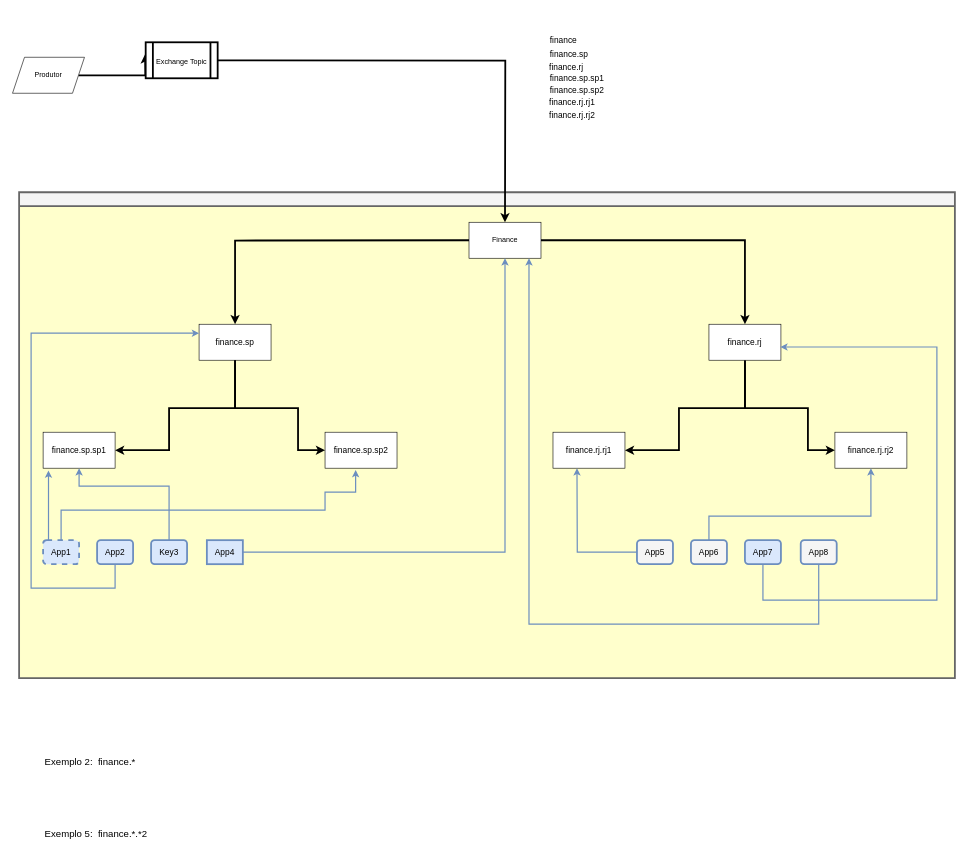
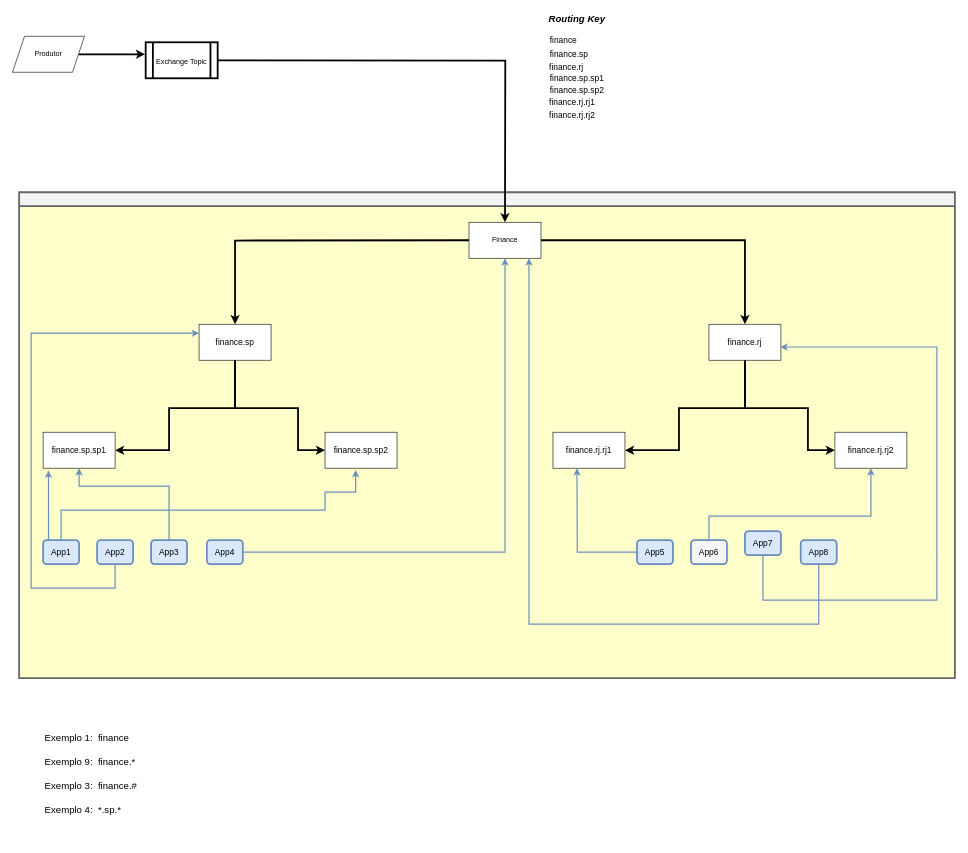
  <mxCell id="0" />
  <mxCell id="1" parent="0" />
  <mxCell id="2" style="edgeStyle=orthogonalEdgeStyle;rounded=0;orthogonalLoop=1;jettySize=auto;html=1;strokeWidth=3;" edge="1" parent="1" source="3"><mxGeometry relative="1" as="geometry"><mxPoint x="241" y="90" as="targetPoint" /></mxGeometry></mxCell>
- <mxCell id="3" value="Produtor" style="shape=parallelogram;perimeter=parallelogramPerimeter;whiteSpace=wrap;html=1;fixedSize=1;" vertex="1" parent="1"><mxGeometry x="20" y="95" width="120" height="60" as="geometry" /></mxCell>
+ <mxCell id="3" value="Produtor" style="shape=parallelogram;perimeter=parallelogramPerimeter;whiteSpace=wrap;html=1;fixedSize=1;" vertex="1" parent="1"><mxGeometry x="20" y="60" width="120" height="60" as="geometry" /></mxCell>
  <mxCell id="4" value="" style="swimlane;fillColor=#f5f5f5;strokeColor=#666666;swimlaneFillColor=#FFFFCC;strokeWidth=3;fontColor=#333333;" vertex="1" parent="1"><mxGeometry x="31" y="320" width="1560" height="810" as="geometry" /></mxCell>
  <mxCell id="5" style="edgeStyle=orthogonalEdgeStyle;rounded=0;orthogonalLoop=1;jettySize=auto;html=1;entryX=0.5;entryY=0;entryDx=0;entryDy=0;fontSize=14;strokeWidth=3;" edge="1" parent="4" source="6" target="10"><mxGeometry relative="1" as="geometry" /></mxCell>
  <mxCell id="6" value="Finance" style="rounded=0;whiteSpace=wrap;html=1;" vertex="1" parent="4"><mxGeometry x="750" y="50" width="120" height="60" as="geometry" /></mxCell>
  <mxCell id="7" value="&lt;span style=&quot;font-size: 14px ; text-align: left&quot;&gt;finance.sp&lt;/span&gt;" style="rounded=0;whiteSpace=wrap;html=1;" vertex="1" parent="4"><mxGeometry x="300" y="220" width="120" height="60" as="geometry" /></mxCell>
  <mxCell id="8" style="edgeStyle=orthogonalEdgeStyle;rounded=0;orthogonalLoop=1;jettySize=auto;html=1;entryX=1;entryY=0.5;entryDx=0;entryDy=0;fontSize=14;strokeWidth=3;" edge="1" parent="4" source="10" target="11"><mxGeometry relative="1" as="geometry"><Array as="points"><mxPoint x="1210" y="360" /><mxPoint x="1100" y="360" /><mxPoint x="1100" y="430" /></Array></mxGeometry></mxCell>
  <mxCell id="9" style="edgeStyle=orthogonalEdgeStyle;rounded=0;orthogonalLoop=1;jettySize=auto;html=1;entryX=0;entryY=0.5;entryDx=0;entryDy=0;fontSize=14;strokeWidth=3;" edge="1" parent="4" source="10" target="12"><mxGeometry relative="1" as="geometry"><Array as="points"><mxPoint x="1210" y="360" /><mxPoint x="1315" y="360" /><mxPoint x="1315" y="430" /></Array></mxGeometry></mxCell>
  <mxCell id="10" value="&lt;span style=&quot;font-size: 14px ; text-align: left&quot;&gt;finance.rj&lt;/span&gt;" style="rounded=0;whiteSpace=wrap;html=1;" vertex="1" parent="4"><mxGeometry x="1150" y="220" width="120" height="60" as="geometry" /></mxCell>
  <mxCell id="11" value="&lt;span style=&quot;font-size: 14px ; text-align: left&quot;&gt;finance.rj.rj1&lt;/span&gt;" style="rounded=0;whiteSpace=wrap;html=1;" vertex="1" parent="4"><mxGeometry x="890" y="400" width="120" height="60" as="geometry" /></mxCell>
  <mxCell id="12" value="&lt;span style=&quot;font-size: 14px ; text-align: left&quot;&gt;finance.rj.rj2&lt;/span&gt;" style="rounded=0;whiteSpace=wrap;html=1;" vertex="1" parent="4"><mxGeometry x="1360" y="400" width="120" height="60" as="geometry" /></mxCell>
  <mxCell id="13" style="edgeStyle=orthogonalEdgeStyle;rounded=0;orthogonalLoop=1;jettySize=auto;html=1;fontSize=14;strokeWidth=3;exitX=1;exitY=0.5;exitDx=0;exitDy=0;" edge="1" parent="4"><mxGeometry relative="1" as="geometry"><mxPoint x="330" y="-220" as="sourcePoint" /><mxPoint x="810" y="50" as="targetPoint" /></mxGeometry></mxCell>
- <mxCell id="14" value="App1" style="rounded=1;whiteSpace=wrap;html=1;glass=0;labelBackgroundColor=none;fontSize=14;strokeColor=#6c8ebf;strokeWidth=3;fillColor=#dae8fc;dashed=1;" vertex="1" parent="4"><mxGeometry x="40" y="580" width="60" height="40" as="geometry" /></mxCell>
+ <mxCell id="14" value="App1" style="rounded=1;whiteSpace=wrap;html=1;glass=0;labelBackgroundColor=none;fontSize=14;strokeColor=#6c8ebf;strokeWidth=3;fillColor=#dae8fc;" vertex="1" parent="4"><mxGeometry x="40" y="580" width="60" height="40" as="geometry" /></mxCell>
+ <mxCell id="15" value="Routing Key" style="text;html=1;align=left;verticalAlign=middle;resizable=0;points=[];autosize=1;strokeColor=none;fillColor=none;strokeWidth=3;glass=0;perimeterSpacing=11;fontStyle=3;fontSize=16;labelBackgroundColor=none;" vertex="1" parent="1"><mxGeometry x="912" y="20" width="110" height="20" as="geometry" /></mxCell>
  <mxCell id="16" value="finance" style="text;html=1;align=left;verticalAlign=middle;resizable=0;points=[];autosize=1;strokeColor=none;fillColor=none;fontSize=14;" vertex="1" parent="1"><mxGeometry x="914" y="57" width="60" height="20" as="geometry" /></mxCell>
  <mxCell id="17" value="finance.sp" style="text;html=1;align=left;verticalAlign=middle;resizable=0;points=[];autosize=1;strokeColor=none;fillColor=none;fontSize=14;" vertex="1" parent="1"><mxGeometry x="914" y="80" width="80" height="20" as="geometry" /></mxCell>
  <mxCell id="18" value="finance.rj" style="text;html=1;align=left;verticalAlign=middle;resizable=0;points=[];autosize=1;strokeColor=none;fillColor=none;fontSize=14;" vertex="1" parent="1"><mxGeometry x="913" y="101" width="70" height="20" as="geometry" /></mxCell>
  <mxCell id="19" value="finance.sp.sp1" style="text;html=1;align=left;verticalAlign=middle;resizable=0;points=[];autosize=1;strokeColor=none;fillColor=none;fontSize=14;" vertex="1" parent="1"><mxGeometry x="914" y="120" width="110" height="20" as="geometry" /></mxCell>
  <mxCell id="20" value="finance.sp.sp2" style="text;html=1;align=left;verticalAlign=middle;resizable=0;points=[];autosize=1;strokeColor=none;fillColor=none;fontSize=14;" vertex="1" parent="1"><mxGeometry x="914" y="140" width="110" height="20" as="geometry" /></mxCell>
  <mxCell id="21" value="finance.rj.rj1" style="text;html=1;align=left;verticalAlign=middle;resizable=0;points=[];autosize=1;strokeColor=none;fillColor=none;fontSize=14;" vertex="1" parent="1"><mxGeometry x="913" y="160" width="90" height="20" as="geometry" /></mxCell>
  <mxCell id="22" value="finance.rj.rj2" style="text;html=1;align=left;verticalAlign=middle;resizable=0;points=[];autosize=1;strokeColor=none;fillColor=none;fontSize=14;" vertex="1" parent="1"><mxGeometry x="913" y="181" width="90" height="20" as="geometry" /></mxCell>
  <mxCell id="23" style="edgeStyle=orthogonalEdgeStyle;rounded=0;orthogonalLoop=1;jettySize=auto;html=1;fontSize=14;strokeWidth=3;entryX=0.5;entryY=0;entryDx=0;entryDy=0;" edge="1" parent="1" target="7"><mxGeometry relative="1" as="geometry"><mxPoint x="321" y="540" as="targetPoint" /><mxPoint x="781" y="400" as="sourcePoint" /></mxGeometry></mxCell>
  <mxCell id="24" style="edgeStyle=orthogonalEdgeStyle;rounded=0;orthogonalLoop=1;jettySize=auto;html=1;entryX=1;entryY=0.5;entryDx=0;entryDy=0;fontSize=14;strokeWidth=3;" edge="1" parent="1" target="26"><mxGeometry relative="1" as="geometry"><mxPoint x="391" y="600" as="sourcePoint" /><Array as="points"><mxPoint x="391" y="680" /><mxPoint x="281" y="680" /><mxPoint x="281" y="750" /></Array></mxGeometry></mxCell>
  <mxCell id="25" style="edgeStyle=orthogonalEdgeStyle;rounded=0;orthogonalLoop=1;jettySize=auto;html=1;entryX=0;entryY=0.5;entryDx=0;entryDy=0;fontSize=14;strokeWidth=3;" edge="1" parent="1" target="27"><mxGeometry relative="1" as="geometry"><mxPoint x="391" y="600" as="sourcePoint" /><Array as="points"><mxPoint x="391" y="680" /><mxPoint x="496" y="680" /><mxPoint x="496" y="750" /></Array></mxGeometry></mxCell>
  <mxCell id="26" value="&lt;span style=&quot;font-size: 14px ; text-align: left&quot;&gt;finance.sp.sp1&lt;/span&gt;" style="rounded=0;whiteSpace=wrap;html=1;" vertex="1" parent="1"><mxGeometry x="71" y="720" width="120" height="60" as="geometry" /></mxCell>
  <mxCell id="27" value="&lt;span style=&quot;font-size: 14px ; text-align: left&quot;&gt;finance.sp.sp2&lt;/span&gt;" style="rounded=0;whiteSpace=wrap;html=1;" vertex="1" parent="1"><mxGeometry x="541" y="720" width="120" height="60" as="geometry" /></mxCell>
  <mxCell id="28" style="edgeStyle=orthogonalEdgeStyle;rounded=0;orthogonalLoop=1;jettySize=auto;html=1;entryX=0;entryY=0.25;entryDx=0;entryDy=0;fontSize=14;strokeWidth=2;fillColor=#dae8fc;strokeColor=#6c8ebf;" edge="1" parent="1"><mxGeometry relative="1" as="geometry"><mxPoint x="191" y="940" as="sourcePoint" /><mxPoint x="331" y="555" as="targetPoint" /><Array as="points"><mxPoint x="191" y="980" /><mxPoint x="51" y="980" /><mxPoint x="51" y="555" /></Array></mxGeometry></mxCell>
  <mxCell id="29" value="App2" style="rounded=1;whiteSpace=wrap;html=1;glass=0;labelBackgroundColor=none;fontSize=14;strokeColor=#6c8ebf;strokeWidth=3;fillColor=#dae8fc;" vertex="1" parent="1"><mxGeometry x="161" y="900" width="60" height="40" as="geometry" /></mxCell>
  <mxCell id="30" style="edgeStyle=orthogonalEdgeStyle;rounded=0;orthogonalLoop=1;jettySize=auto;html=1;fontSize=14;strokeWidth=2;fillColor=#dae8fc;strokeColor=#6c8ebf;" edge="1" parent="1" source="31" target="26"><mxGeometry relative="1" as="geometry"><Array as="points"><mxPoint x="281" y="810" /><mxPoint x="131" y="810" /></Array></mxGeometry></mxCell>
- <mxCell id="31" value="Key3" style="rounded=1;whiteSpace=wrap;html=1;glass=0;labelBackgroundColor=none;fontSize=14;strokeColor=#6c8ebf;strokeWidth=3;fillColor=#dae8fc;" vertex="1" parent="1"><mxGeometry x="251" y="900" width="60" height="40" as="geometry" /></mxCell>
+ <mxCell id="31" value="App3" style="rounded=1;whiteSpace=wrap;html=1;glass=0;labelBackgroundColor=none;fontSize=14;strokeColor=#6c8ebf;strokeWidth=3;fillColor=#dae8fc;" vertex="1" parent="1"><mxGeometry x="251" y="900" width="60" height="40" as="geometry" /></mxCell>
  <mxCell id="32" style="edgeStyle=orthogonalEdgeStyle;rounded=0;orthogonalLoop=1;jettySize=auto;html=1;fontSize=14;strokeWidth=2;fillColor=#dae8fc;strokeColor=#6c8ebf;" edge="1" parent="1" source="33" target="6"><mxGeometry relative="1" as="geometry" /></mxCell>
- <mxCell id="33" value="App4" style="whiteSpace=wrap;html=1;glass=0;labelBackgroundColor=none;fontSize=14;strokeColor=#6c8ebf;strokeWidth=3;fillColor=#dae8fc;rounded=0;" vertex="1" parent="1"><mxGeometry x="344" y="900" width="60" height="40" as="geometry" /></mxCell>
+ <mxCell id="33" value="App4" style="rounded=1;whiteSpace=wrap;html=1;glass=0;labelBackgroundColor=none;fontSize=14;strokeColor=#6c8ebf;strokeWidth=3;fillColor=#dae8fc;" vertex="1" parent="1"><mxGeometry x="344" y="900" width="60" height="40" as="geometry" /></mxCell>
  <mxCell id="34" style="edgeStyle=orthogonalEdgeStyle;rounded=0;orthogonalLoop=1;jettySize=auto;html=1;fontSize=14;strokeWidth=2;fillColor=#dae8fc;strokeColor=#6c8ebf;" edge="1" parent="1" source="35"><mxGeometry relative="1" as="geometry"><mxPoint x="961" y="780" as="targetPoint" /></mxGeometry></mxCell>
- <mxCell id="35" value="App5" style="rounded=1;whiteSpace=wrap;html=1;glass=0;labelBackgroundColor=none;fontSize=14;strokeColor=#6c8ebf;strokeWidth=3;fillColor=#f5f5f5;" vertex="1" parent="1"><mxGeometry x="1061" y="900" width="60" height="40" as="geometry" /></mxCell>
+ <mxCell id="35" value="App5" style="rounded=1;whiteSpace=wrap;html=1;glass=0;labelBackgroundColor=none;fontSize=14;strokeColor=#6c8ebf;strokeWidth=3;fillColor=#dae8fc;" vertex="1" parent="1"><mxGeometry x="1061" y="900" width="60" height="40" as="geometry" /></mxCell>
  <mxCell id="36" style="edgeStyle=orthogonalEdgeStyle;rounded=0;orthogonalLoop=1;jettySize=auto;html=1;fontSize=14;strokeWidth=2;fillColor=#dae8fc;strokeColor=#6c8ebf;" edge="1" parent="1" source="37" target="12"><mxGeometry relative="1" as="geometry"><Array as="points"><mxPoint x="1181" y="860" /><mxPoint x="1451" y="860" /></Array></mxGeometry></mxCell>
  <mxCell id="37" value="App6" style="rounded=1;whiteSpace=wrap;html=1;glass=0;labelBackgroundColor=none;fontSize=14;strokeColor=#6c8ebf;strokeWidth=3;fillColor=#f5f5f5;" vertex="1" parent="1"><mxGeometry x="1151" y="900" width="60" height="40" as="geometry" /></mxCell>
  <mxCell id="38" style="edgeStyle=orthogonalEdgeStyle;rounded=0;orthogonalLoop=1;jettySize=auto;html=1;entryX=0.992;entryY=0.633;entryDx=0;entryDy=0;entryPerimeter=0;fontSize=14;strokeWidth=2;fillColor=#dae8fc;strokeColor=#6c8ebf;" edge="1" parent="1" source="39" target="10"><mxGeometry relative="1" as="geometry"><Array as="points"><mxPoint x="1271" y="1000" /><mxPoint x="1561" y="1000" /><mxPoint x="1561" y="578" /></Array></mxGeometry></mxCell>
- <mxCell id="39" value="App7" style="rounded=1;whiteSpace=wrap;html=1;glass=0;labelBackgroundColor=none;fontSize=14;strokeColor=#6c8ebf;strokeWidth=3;fillColor=#dae8fc;" vertex="1" parent="1"><mxGeometry x="1241" y="900" width="60" height="40" as="geometry" /></mxCell>
+ <mxCell id="39" value="App7" style="rounded=1;whiteSpace=wrap;html=1;glass=0;labelBackgroundColor=none;fontSize=14;strokeColor=#6c8ebf;strokeWidth=3;fillColor=#dae8fc;" vertex="1" parent="1"><mxGeometry x="1241" y="885" width="60" height="40" as="geometry" /></mxCell>
  <mxCell id="40" style="edgeStyle=orthogonalEdgeStyle;rounded=0;orthogonalLoop=1;jettySize=auto;html=1;fontSize=14;strokeWidth=2;fillColor=#dae8fc;strokeColor=#6c8ebf;" edge="1" parent="1" source="41"><mxGeometry relative="1" as="geometry"><mxPoint x="881" y="430" as="targetPoint" /><Array as="points"><mxPoint x="1364" y="1040" /><mxPoint x="881" y="1040" /></Array></mxGeometry></mxCell>
- <mxCell id="41" value="App8" style="rounded=1;whiteSpace=wrap;html=1;glass=0;labelBackgroundColor=none;fontSize=14;strokeColor=#6c8ebf;strokeWidth=3;fillColor=#f5f5f5;" vertex="1" parent="1"><mxGeometry x="1334" y="900" width="60" height="40" as="geometry" /></mxCell>
+ <mxCell id="41" value="App8" style="rounded=1;whiteSpace=wrap;html=1;glass=0;labelBackgroundColor=none;fontSize=14;strokeColor=#6c8ebf;strokeWidth=3;fillColor=#dae8fc;" vertex="1" parent="1"><mxGeometry x="1334" y="900" width="60" height="40" as="geometry" /></mxCell>
  <mxCell id="42" style="edgeStyle=orthogonalEdgeStyle;rounded=0;orthogonalLoop=1;jettySize=auto;html=1;fontSize=14;strokeWidth=2;entryX=0.425;entryY=1.05;entryDx=0;entryDy=0;entryPerimeter=0;fillColor=#dae8fc;strokeColor=#6c8ebf;" edge="1" parent="1" source="14" target="27"><mxGeometry relative="1" as="geometry"><mxPoint x="591" y="790" as="targetPoint" /><Array as="points"><mxPoint x="101" y="850" /><mxPoint x="541" y="850" /><mxPoint x="541" y="820" /><mxPoint x="592" y="820" /></Array></mxGeometry></mxCell>
  <mxCell id="43" style="edgeStyle=orthogonalEdgeStyle;rounded=0;orthogonalLoop=1;jettySize=auto;html=1;fontSize=14;strokeWidth=2;entryX=0.075;entryY=1.067;entryDx=0;entryDy=0;entryPerimeter=0;fillColor=#dae8fc;strokeColor=#6c8ebf;" edge="1" parent="1" source="14" target="26"><mxGeometry relative="1" as="geometry"><mxPoint x="101" y="780" as="targetPoint" /><Array as="points"><mxPoint x="80" y="880" /><mxPoint x="80" y="880" /></Array></mxGeometry></mxCell>
- <mxCell id="45" value="Exemplo 2:&amp;nbsp; finance.*" style="text;html=1;align=left;verticalAlign=middle;resizable=0;points=[];autosize=1;strokeColor=none;fillColor=none;fontSize=16;" vertex="1" parent="1"><mxGeometry x="72" y="1260" width="170" height="20" as="geometry" /></mxCell>
- <mxCell id="48" value="Exemplo 5:&amp;nbsp; finance.*.*2" style="text;html=1;align=left;verticalAlign=middle;resizable=0;points=[];autosize=1;strokeColor=none;fillColor=none;fontSize=16;" vertex="1" parent="1"><mxGeometry x="72" y="1380" width="190" height="20" as="geometry" /></mxCell>
+ <mxCell id="44" value="Exemplo 1:&amp;nbsp; finance" style="text;html=1;align=left;verticalAlign=middle;resizable=0;points=[];autosize=1;strokeColor=none;fillColor=none;fontSize=16;" vertex="1" parent="1"><mxGeometry x="72" y="1220" width="160" height="20" as="geometry" /></mxCell>
+ <mxCell id="45" value="Exemplo 9:&amp;nbsp; finance.*" style="text;html=1;align=left;verticalAlign=middle;resizable=0;points=[];autosize=1;strokeColor=none;fillColor=none;fontSize=16;" vertex="1" parent="1"><mxGeometry x="72" y="1260" width="170" height="20" as="geometry" /></mxCell>
+ <mxCell id="46" value="Exemplo 3:&amp;nbsp; finance.#" style="text;html=1;align=left;verticalAlign=middle;resizable=0;points=[];autosize=1;strokeColor=none;fillColor=none;fontSize=16;" vertex="1" parent="1"><mxGeometry x="72" y="1300" width="170" height="20" as="geometry" /></mxCell>
+ <mxCell id="47" value="Exemplo 4:&amp;nbsp; *.sp.*" style="text;html=1;align=left;verticalAlign=middle;resizable=0;points=[];autosize=1;strokeColor=none;fillColor=none;fontSize=16;" vertex="1" parent="1"><mxGeometry x="72" y="1340" width="140" height="20" as="geometry" /></mxCell>
  <mxCell id="49" value="&lt;span style=&quot;font-size: 12px&quot;&gt;Exchange Topic&lt;/span&gt;" style="shape=process;whiteSpace=wrap;html=1;backgroundOutline=1;glass=0;labelBackgroundColor=none;fontSize=16;strokeColor=default;strokeWidth=3;gradientColor=none;" vertex="1" parent="1"><mxGeometry x="242" y="70" width="120" height="60" as="geometry" /></mxCell>
